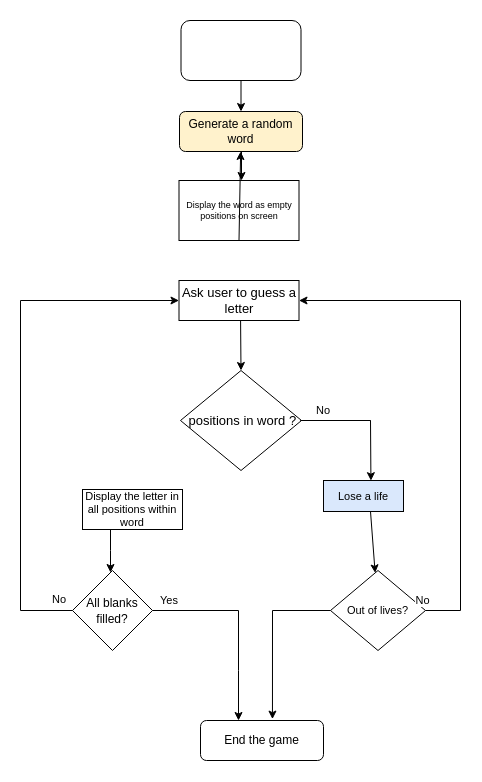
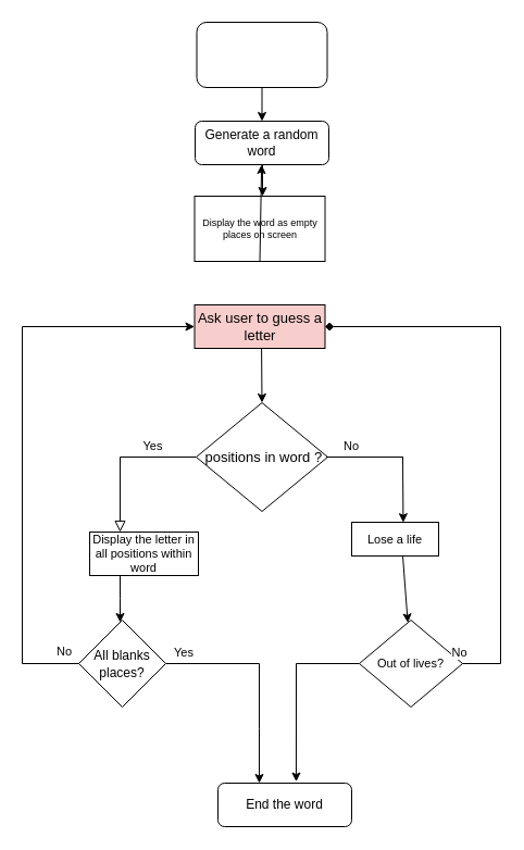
  <mxCell id="0" />
  <mxCell id="1" parent="0" />
- <mxCell id="2" value="Generate a random word" style="rounded=1;whiteSpace=wrap;html=1;fontSize=12;glass=0;strokeWidth=1;shadow=0;fillColor=#fff2cc;" parent="1" vertex="1"><mxGeometry x="179" y="111" width="123" height="40" as="geometry" /></mxCell>
+ <mxCell id="2" value="Generate a random word" style="rounded=1;whiteSpace=wrap;html=1;fontSize=12;glass=0;strokeWidth=1;shadow=0;" parent="1" vertex="1"><mxGeometry x="179" y="111" width="123" height="40" as="geometry" /></mxCell>
  <mxCell id="3" value="" style="endArrow=classic;html=1;rounded=0;startArrow=none;" edge="1" parent="1"><mxGeometry width="50" height="50" relative="1" as="geometry"><mxPoint x="238.5" y="240" as="sourcePoint" /><mxPoint x="238.5" y="240" as="targetPoint" /></mxGeometry></mxCell>
  <mxCell id="4" value="&lt;font style=&quot;font-size: 13px;&quot;&gt;&amp;nbsp;positions in word ?&lt;/font&gt;" style="rhombus;whiteSpace=wrap;html=1;fontSize=9;" vertex="1" parent="1"><mxGeometry x="180" y="370" width="121" height="100" as="geometry" /></mxCell>
  <mxCell id="5" value="" style="endArrow=classic;html=1;rounded=0;entryX=0.5;entryY=0;entryDx=0;entryDy=0;" edge="1" parent="1" target="4"><mxGeometry width="50" height="50" relative="1" as="geometry"><mxPoint x="240" y="310" as="sourcePoint" /><mxPoint x="259" y="240" as="targetPoint" /></mxGeometry></mxCell>
- <mxCell id="7" value="End the game" style="rounded=1;whiteSpace=wrap;html=1;fontSize=12;glass=0;strokeWidth=1;shadow=0;" vertex="1" parent="1"><mxGeometry x="200" y="720" width="123" height="40" as="geometry" /></mxCell>
- <mxCell id="8" value="Display the word as empty positions on screen" style="rounded=0;whiteSpace=wrap;html=1;fontSize=9;" vertex="1" parent="1"><mxGeometry x="178.5" y="180" width="120" height="60" as="geometry" /></mxCell>
+ <mxCell id="6" value="Yes" style="rounded=0;html=1;jettySize=auto;orthogonalLoop=1;fontSize=11;endArrow=block;endFill=0;endSize=8;strokeWidth=1;shadow=0;labelBackgroundColor=none;edgeStyle=orthogonalEdgeStyle;exitX=0;exitY=0.5;exitDx=0;exitDy=0;" edge="1" parent="1" source="4" target="14"><mxGeometry x="-0.424" y="-10" relative="1" as="geometry"><mxPoint as="offset" /><mxPoint x="150" y="430" as="sourcePoint" /><mxPoint x="100" y="530" as="targetPoint" /><Array as="points"><mxPoint x="110" y="420" /></Array></mxGeometry></mxCell>
+ <mxCell id="7" value="End the word" style="rounded=1;whiteSpace=wrap;html=1;fontSize=12;glass=0;strokeWidth=1;shadow=0;" vertex="1" parent="1"><mxGeometry x="200" y="720" width="123" height="40" as="geometry" /></mxCell>
+ <mxCell id="8" value="Display the word as empty places on screen" style="rounded=0;whiteSpace=wrap;html=1;fontSize=9;" vertex="1" parent="1"><mxGeometry x="178.5" y="180" width="120" height="60" as="geometry" /></mxCell>
  <mxCell id="9" value="" style="rounded=1;whiteSpace=wrap;html=1;fontSize=9;" vertex="1" parent="1"><mxGeometry x="180.5" y="20" width="120" height="60" as="geometry" /></mxCell>
  <mxCell id="10" value="" style="endArrow=classic;html=1;rounded=0;fontSize=13;entryX=0.5;entryY=0;entryDx=0;entryDy=0;exitX=0.5;exitY=1;exitDx=0;exitDy=0;" edge="1" parent="1" source="9" target="2"><mxGeometry width="50" height="50" relative="1" as="geometry"><mxPoint x="213.5" y="120" as="sourcePoint" /><mxPoint x="263.5" y="70" as="targetPoint" /></mxGeometry></mxCell>
- <mxCell id="11" value="Ask user to guess a letter" style="rounded=0;whiteSpace=wrap;html=1;fontSize=13;" vertex="1" parent="1"><mxGeometry x="178.5" y="280" width="120" height="40" as="geometry" /></mxCell>
+ <mxCell id="11" value="Ask user to guess a letter" style="rounded=0;whiteSpace=wrap;html=1;fontSize=13;fillColor=#f8cecc;" vertex="1" parent="1"><mxGeometry x="178.5" y="280" width="120" height="40" as="geometry" /></mxCell>
  <mxCell id="12" value="" style="endArrow=classic;html=1;rounded=0;fontSize=9;startArrow=none;entryX=0.593;entryY=0.006;entryDx=0;entryDy=0;entryPerimeter=0;" edge="1" parent="1" target="19"><mxGeometry width="50" height="50" relative="1" as="geometry"><mxPoint x="370" y="420" as="sourcePoint" /><mxPoint x="370" y="530" as="targetPoint" /><Array as="points"><mxPoint x="300" y="420" /><mxPoint x="370" y="420" /></Array></mxGeometry></mxCell>
  <mxCell id="13" value="" style="edgeStyle=orthogonalEdgeStyle;rounded=0;orthogonalLoop=1;jettySize=auto;html=1;fontSize=13;" edge="1" parent="1" source="14" target="18"><mxGeometry relative="1" as="geometry"><Array as="points"><mxPoint x="110" y="550" /><mxPoint x="110" y="550" /></Array></mxGeometry></mxCell>
  <mxCell id="14" value="Display the letter in all positions within word" style="rounded=0;whiteSpace=wrap;html=1;fontSize=11;" vertex="1" parent="1"><mxGeometry x="82" y="489" width="100" height="40" as="geometry" /></mxCell>
  <mxCell id="15" value="Out of lives?" style="rhombus;whiteSpace=wrap;html=1;fontSize=11;" vertex="1" parent="1"><mxGeometry x="330" y="570" width="95" height="80" as="geometry" /></mxCell>
- <mxCell id="16" value="" style="endArrow=classic;html=1;rounded=0;fontSize=11;entryX=1;entryY=0.5;entryDx=0;entryDy=0;exitX=1;exitY=0.5;exitDx=0;exitDy=0;" edge="1" parent="1" source="15" target="11"><mxGeometry width="50" height="50" relative="1" as="geometry"><mxPoint x="420" y="610" as="sourcePoint" /><mxPoint x="400" y="350" as="targetPoint" /><Array as="points"><mxPoint x="460" y="610" /><mxPoint x="460" y="300" /></Array></mxGeometry></mxCell>
+ <mxCell id="16" value="" style="endArrow=diamond;html=1;rounded=0;fontSize=11;entryX=1;entryY=0.5;entryDx=0;entryDy=0;exitX=1;exitY=0.5;exitDx=0;exitDy=0;" edge="1" parent="1" source="15" target="11"><mxGeometry width="50" height="50" relative="1" as="geometry"><mxPoint x="420" y="610" as="sourcePoint" /><mxPoint x="400" y="350" as="targetPoint" /><Array as="points"><mxPoint x="460" y="610" /><mxPoint x="460" y="300" /></Array></mxGeometry></mxCell>
  <mxCell id="17" value="&lt;font style=&quot;font-size: 11px;&quot;&gt;No&lt;/font&gt;" style="edgeLabel;html=1;align=center;verticalAlign=middle;resizable=0;points=[];fontSize=9;" vertex="1" connectable="0" parent="1"><mxGeometry x="348.8" y="418" as="geometry"><mxPoint x="73" y="181" as="offset" /></mxGeometry></mxCell>
- <mxCell id="18" value="&lt;font style=&quot;font-size: 12px;&quot;&gt;All blanks filled?&lt;br&gt;&lt;/font&gt;" style="rhombus;whiteSpace=wrap;html=1;fontSize=13;" vertex="1" parent="1"><mxGeometry x="72" y="570" width="80" height="80" as="geometry" /></mxCell>
- <mxCell id="19" value="Lose a life" style="rounded=0;whiteSpace=wrap;html=1;fontSize=11;fillColor=#dae8fc;" vertex="1" parent="1"><mxGeometry x="323" y="480" width="80" height="31" as="geometry" /></mxCell>
+ <mxCell id="18" value="&lt;font style=&quot;font-size: 12px;&quot;&gt;All blanks places?&lt;br&gt;&lt;/font&gt;" style="rhombus;whiteSpace=wrap;html=1;fontSize=13;" vertex="1" parent="1"><mxGeometry x="72" y="570" width="80" height="80" as="geometry" /></mxCell>
+ <mxCell id="19" value="Lose a life" style="rounded=0;whiteSpace=wrap;html=1;fontSize=11;" vertex="1" parent="1"><mxGeometry x="323" y="480" width="80" height="31" as="geometry" /></mxCell>
  <mxCell id="20" value="&lt;font style=&quot;font-size: 11px;&quot;&gt;No&lt;/font&gt;" style="text;whiteSpace=wrap;html=1;fontSize=13;" vertex="1" parent="1"><mxGeometry x="314" y="395" width="50" height="40" as="geometry" /></mxCell>
  <mxCell id="21" value="" style="endArrow=classic;html=1;rounded=0;fontSize=13;" edge="1" parent="1"><mxGeometry width="50" height="50" relative="1" as="geometry"><mxPoint x="241" y="151" as="sourcePoint" /><mxPoint x="241" y="180" as="targetPoint" /></mxGeometry></mxCell>
  <mxCell id="22" value="" style="endArrow=classic;html=1;rounded=0;fontSize=13;exitX=0.5;exitY=1;exitDx=0;exitDy=0;" edge="1" parent="1" source="8" target="2"><mxGeometry width="50" height="50" relative="1" as="geometry"><mxPoint x="240" y="240" as="sourcePoint" /><mxPoint x="290" y="190" as="targetPoint" /></mxGeometry></mxCell>
  <mxCell id="23" value="" style="endArrow=classic;html=1;rounded=0;fontSize=12;exitX=1;exitY=0.5;exitDx=0;exitDy=0;" edge="1" parent="1" source="18"><mxGeometry width="50" height="50" relative="1" as="geometry"><mxPoint x="170" y="610" as="sourcePoint" /><mxPoint x="238" y="720" as="targetPoint" /><Array as="points"><mxPoint x="238" y="610" /><mxPoint x="238" y="670" /></Array></mxGeometry></mxCell>
  <mxCell id="24" value="&lt;font style=&quot;font-size: 11px;&quot;&gt;Yes&lt;/font&gt;" style="text;whiteSpace=wrap;html=1;fontSize=12;" vertex="1" parent="1"><mxGeometry x="158" y="586" width="50" height="40" as="geometry" /></mxCell>
  <mxCell id="25" value="" style="endArrow=classic;html=1;rounded=0;fontSize=11;exitX=0;exitY=0.5;exitDx=0;exitDy=0;entryX=0;entryY=0.5;entryDx=0;entryDy=0;" edge="1" parent="1" source="18" target="11"><mxGeometry width="50" height="50" relative="1" as="geometry"><mxPoint x="60" y="600" as="sourcePoint" /><mxPoint x="20" y="300" as="targetPoint" /><Array as="points"><mxPoint x="20" y="610" /><mxPoint x="20" y="300" /></Array></mxGeometry></mxCell>
  <mxCell id="26" value="&lt;font style=&quot;font-size: 11px;&quot;&gt;No&lt;/font&gt;" style="text;whiteSpace=wrap;html=1;fontSize=11;" vertex="1" parent="1"><mxGeometry x="50" y="586" width="50" height="40" as="geometry" /></mxCell>
  <mxCell id="27" value="" style="endArrow=classic;html=1;rounded=0;fontSize=11;" edge="1" parent="1" target="15"><mxGeometry width="50" height="50" relative="1" as="geometry"><mxPoint x="370" y="511" as="sourcePoint" /><mxPoint x="420" y="461" as="targetPoint" /></mxGeometry></mxCell>
  <mxCell id="28" value="" style="endArrow=classic;html=1;rounded=0;fontSize=11;exitX=0;exitY=0.5;exitDx=0;exitDy=0;entryX=0.585;entryY=-0.035;entryDx=0;entryDy=0;entryPerimeter=0;" edge="1" parent="1" source="15" target="7"><mxGeometry width="50" height="50" relative="1" as="geometry"><mxPoint x="289" y="610" as="sourcePoint" /><mxPoint x="289" y="690" as="targetPoint" /><Array as="points"><mxPoint x="272" y="610" /></Array></mxGeometry></mxCell>
